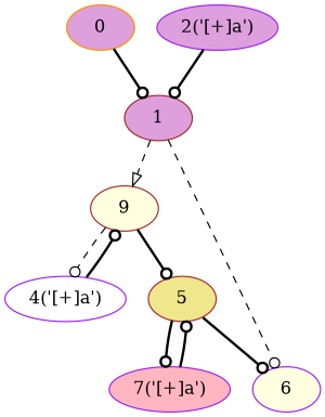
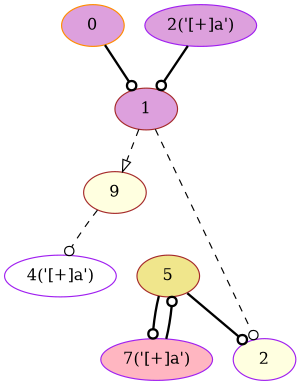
  digraph {
    node [color=purple fillcolor=plum style=filled]
    edge [arrowhead=odot style=bold]
    0 [color=darkorange]
    1 [color=brown]
    n3 [color=brown fillcolor=lightyellow label=9]
-   6 [fillcolor=lightyellow]
+   6 [fillcolor=lightyellow label=2]
    n5 [label="2('[+]a')"]
    n6 [fillcolor=white label="4('[+]a')"]
    5 [color=brown fillcolor=khaki]
    n8 [fillcolor=lightpink label="7('[+]a')"]
    0 -> 1
    1 -> n3 [arrowhead=onormal style=dashed]
    1 -> 6 [style=dashed]
    n3 -> n6 [style=dashed]
-   n3 -> 5
    n5 -> 1
-   n6 -> n3
    5 -> 6
    5 -> n8
    n8 -> 5
  }
